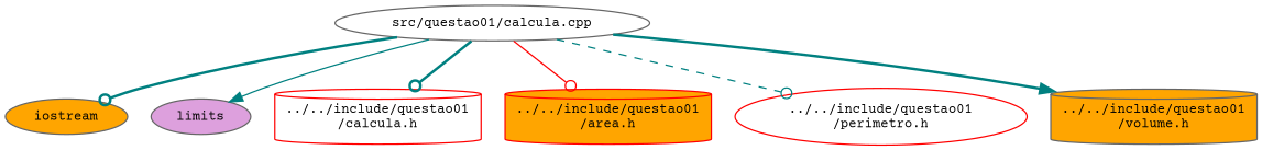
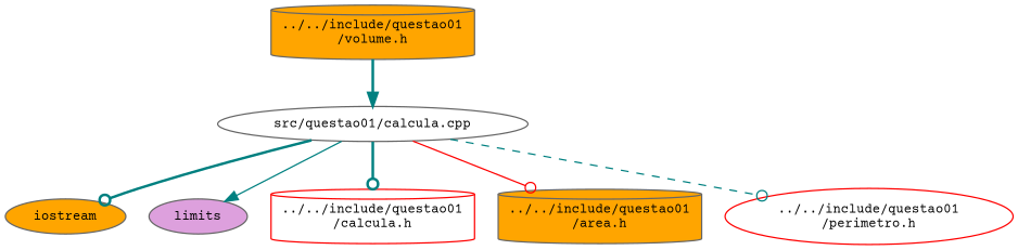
  digraph {
    fontname="Courier Prime"
    node [color=gray40 fillcolor=white fontname="Courier Prime" fontsize=10 shape=ellipse style=filled]
    edge [arrowhead=odot color=teal fontname="Courier Prime" fontsize=10 labelfontname=Helvetica labelfontsize=10 style=bold]
    n1 [fontcolor=black height=0.2 label="src/questao01/calcula.cpp" width=0.4]
    n2 [fillcolor=orange height=0.2 label=iostream width=0.4]
    n3 [fillcolor=plum height=0.2 label=limits width=0.4]
    n4 [color=red height=0.2 label="../../include/questao01\l/calcula.h" shape=cylinder width=0.4]
-   n5 [color=red fillcolor=orange height=0.2 label="../../include/questao01\l/area.h" shape=cylinder width=0.4]
+   n5 [fillcolor=orange height=0.2 label="../../include/questao01\l/area.h" shape=cylinder width=0.4]
    n6 [color=red height=0.2 label="../../include/questao01\l/perimetro.h" width=0.4]
    n7 [fillcolor=orange height=0.2 label="../../include/questao01\l/volume.h" shape=cylinder width=0.4]
    n1 -> n2
    n1 -> n3 [arrowhead=normal style=solid]
    n1 -> n4
    n1 -> n5 [color=red style=solid]
    n1 -> n6 [style=dashed]
-   n1 -> n7 [arrowhead=normal]
+   n7 -> n1 [arrowhead=normal]
  }
